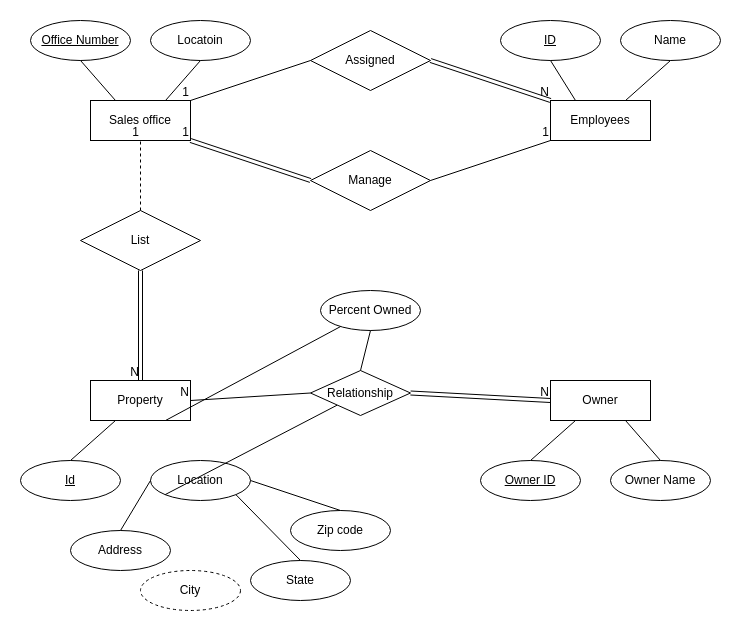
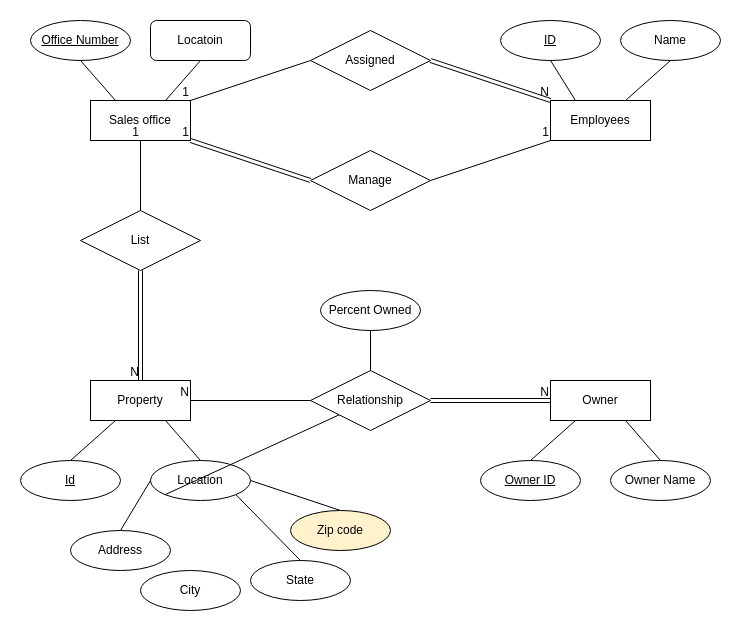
  <mxCell id="0" />
  <mxCell id="1" parent="0" />
  <mxCell id="2" value="Sales office" style="whiteSpace=wrap;html=1;align=center;" vertex="1" parent="1"><mxGeometry x="90" y="100" width="100" height="40" as="geometry" /></mxCell>
  <mxCell id="3" value="Office Number" style="ellipse;whiteSpace=wrap;html=1;align=center;fontStyle=4;" vertex="1" parent="1"><mxGeometry x="30" y="20" width="100" height="40" as="geometry" /></mxCell>
- <mxCell id="4" value="Locatoin" style="ellipse;whiteSpace=wrap;html=1;align=center;" vertex="1" parent="1"><mxGeometry x="150" y="20" width="100" height="40" as="geometry" /></mxCell>
+ <mxCell id="4" value="Locatoin" style="whiteSpace=wrap;html=1;align=center;rounded=1;" vertex="1" parent="1"><mxGeometry x="150" y="20" width="100" height="40" as="geometry" /></mxCell>
  <mxCell id="5" value="" style="endArrow=none;html=1;rounded=0;exitX=0.5;exitY=1;exitDx=0;exitDy=0;entryX=0.25;entryY=0;entryDx=0;entryDy=0;" edge="1" parent="1" source="3" target="2"><mxGeometry relative="1" as="geometry"><mxPoint x="270" y="130" as="sourcePoint" /><mxPoint x="430" y="130" as="targetPoint" /></mxGeometry></mxCell>
  <mxCell id="6" value="" style="endArrow=none;html=1;rounded=0;exitX=0.5;exitY=1;exitDx=0;exitDy=0;entryX=0.75;entryY=0;entryDx=0;entryDy=0;" edge="1" parent="1" source="4" target="2"><mxGeometry relative="1" as="geometry"><mxPoint x="270" y="130" as="sourcePoint" /><mxPoint x="430" y="130" as="targetPoint" /></mxGeometry></mxCell>
  <mxCell id="7" value="Employees" style="whiteSpace=wrap;html=1;align=center;" vertex="1" parent="1"><mxGeometry x="550" y="100" width="100" height="40" as="geometry" /></mxCell>
  <mxCell id="8" value="Assigned" style="shape=rhombus;perimeter=rhombusPerimeter;whiteSpace=wrap;html=1;align=center;" vertex="1" parent="1"><mxGeometry x="310" y="30" width="120" height="60" as="geometry" /></mxCell>
  <mxCell id="9" value="" style="endArrow=none;html=1;rounded=0;exitX=0;exitY=0.5;exitDx=0;exitDy=0;entryX=1;entryY=0;entryDx=0;entryDy=0;" edge="1" parent="1" source="8" target="2"><mxGeometry relative="1" as="geometry"><mxPoint x="270" y="130" as="sourcePoint" /><mxPoint x="430" y="130" as="targetPoint" /></mxGeometry></mxCell>
  <mxCell id="10" value="1" style="resizable=0;html=1;whiteSpace=wrap;align=right;verticalAlign=bottom;" connectable="0" vertex="1" parent="9"><mxGeometry x="1" relative="1" as="geometry" /></mxCell>
  <mxCell id="11" value="" style="shape=link;html=1;rounded=0;entryX=0;entryY=0;entryDx=0;entryDy=0;exitX=1;exitY=0.5;exitDx=0;exitDy=0;" edge="1" parent="1" source="8" target="7"><mxGeometry relative="1" as="geometry"><mxPoint x="470" y="190" as="sourcePoint" /><mxPoint x="430" y="130" as="targetPoint" /></mxGeometry></mxCell>
  <mxCell id="12" value="N" style="resizable=0;html=1;whiteSpace=wrap;align=right;verticalAlign=bottom;" connectable="0" vertex="1" parent="11"><mxGeometry x="1" relative="1" as="geometry" /></mxCell>
  <mxCell id="13" value="ID" style="ellipse;whiteSpace=wrap;html=1;align=center;fontStyle=4;" vertex="1" parent="1"><mxGeometry x="500" y="20" width="100" height="40" as="geometry" /></mxCell>
  <mxCell id="14" value="Name" style="ellipse;whiteSpace=wrap;html=1;align=center;" vertex="1" parent="1"><mxGeometry x="620" y="20" width="100" height="40" as="geometry" /></mxCell>
  <mxCell id="15" value="" style="endArrow=none;html=1;rounded=0;exitX=0.5;exitY=1;exitDx=0;exitDy=0;entryX=0.75;entryY=0;entryDx=0;entryDy=0;" edge="1" parent="1" source="14" target="7"><mxGeometry relative="1" as="geometry"><mxPoint x="270" y="130" as="sourcePoint" /><mxPoint x="430" y="130" as="targetPoint" /></mxGeometry></mxCell>
  <mxCell id="16" value="" style="endArrow=none;html=1;rounded=0;exitX=0.5;exitY=1;exitDx=0;exitDy=0;entryX=0.25;entryY=0;entryDx=0;entryDy=0;" edge="1" parent="1" source="13" target="7"><mxGeometry relative="1" as="geometry"><mxPoint x="270" y="130" as="sourcePoint" /><mxPoint x="430" y="130" as="targetPoint" /></mxGeometry></mxCell>
  <mxCell id="17" value="Manage" style="shape=rhombus;perimeter=rhombusPerimeter;whiteSpace=wrap;html=1;align=center;" vertex="1" parent="1"><mxGeometry x="310" y="150" width="120" height="60" as="geometry" /></mxCell>
  <mxCell id="18" value="" style="endArrow=none;html=1;rounded=0;entryX=0;entryY=1;entryDx=0;entryDy=0;exitX=1;exitY=0.5;exitDx=0;exitDy=0;" edge="1" parent="1" source="17" target="7"><mxGeometry relative="1" as="geometry"><mxPoint x="270" y="130" as="sourcePoint" /><mxPoint x="430" y="130" as="targetPoint" /></mxGeometry></mxCell>
  <mxCell id="19" value="1" style="resizable=0;html=1;whiteSpace=wrap;align=right;verticalAlign=bottom;" connectable="0" vertex="1" parent="18"><mxGeometry x="1" relative="1" as="geometry" /></mxCell>
  <mxCell id="20" value="" style="shape=link;html=1;rounded=0;exitX=0;exitY=0.5;exitDx=0;exitDy=0;entryX=1;entryY=1;entryDx=0;entryDy=0;" edge="1" parent="1" source="17" target="2"><mxGeometry relative="1" as="geometry"><mxPoint x="270" y="130" as="sourcePoint" /><mxPoint x="430" y="130" as="targetPoint" /></mxGeometry></mxCell>
  <mxCell id="21" value="1" style="resizable=0;html=1;whiteSpace=wrap;align=right;verticalAlign=bottom;" connectable="0" vertex="1" parent="20"><mxGeometry x="1" relative="1" as="geometry" /></mxCell>
  <mxCell id="22" value="Property" style="whiteSpace=wrap;html=1;align=center;" vertex="1" parent="1"><mxGeometry x="90" y="380" width="100" height="40" as="geometry" /></mxCell>
  <mxCell id="23" value="Id" style="ellipse;whiteSpace=wrap;html=1;align=center;fontStyle=4;" vertex="1" parent="1"><mxGeometry x="20" y="460" width="100" height="40" as="geometry" /></mxCell>
  <mxCell id="24" value="Address" style="ellipse;whiteSpace=wrap;html=1;align=center;" vertex="1" parent="1"><mxGeometry x="70" y="530" width="100" height="40" as="geometry" /></mxCell>
  <mxCell id="25" value="Location" style="ellipse;whiteSpace=wrap;html=1;align=center;" vertex="1" parent="1"><mxGeometry x="150" y="460" width="100" height="40" as="geometry" /></mxCell>
  <mxCell id="26" value="Owner Name" style="ellipse;whiteSpace=wrap;html=1;align=center;" vertex="1" parent="1"><mxGeometry x="610" y="460" width="100" height="40" as="geometry" /></mxCell>
  <mxCell id="27" value="Percent Owned" style="ellipse;whiteSpace=wrap;html=1;align=center;" vertex="1" parent="1"><mxGeometry x="320" y="290" width="100" height="40" as="geometry" /></mxCell>
- <mxCell id="28" value="Zip code" style="ellipse;whiteSpace=wrap;html=1;align=center;" vertex="1" parent="1"><mxGeometry x="290" y="510" width="100" height="40" as="geometry" /></mxCell>
+ <mxCell id="28" value="Zip code" style="ellipse;whiteSpace=wrap;html=1;align=center;fillColor=#fff2cc;" vertex="1" parent="1"><mxGeometry x="290" y="510" width="100" height="40" as="geometry" /></mxCell>
  <mxCell id="29" value="State" style="ellipse;whiteSpace=wrap;html=1;align=center;" vertex="1" parent="1"><mxGeometry x="250" y="560" width="100" height="40" as="geometry" /></mxCell>
- <mxCell id="30" value="City" style="ellipse;whiteSpace=wrap;html=1;align=center;dashed=1;" vertex="1" parent="1"><mxGeometry x="140" y="570" width="100" height="40" as="geometry" /></mxCell>
+ <mxCell id="30" value="City" style="ellipse;whiteSpace=wrap;html=1;align=center;" vertex="1" parent="1"><mxGeometry x="140" y="570" width="100" height="40" as="geometry" /></mxCell>
  <mxCell id="31" value="" style="endArrow=none;html=1;rounded=0;exitX=1;exitY=1;exitDx=0;exitDy=0;entryX=0.5;entryY=0;entryDx=0;entryDy=0;" edge="1" parent="1" source="25" target="29"><mxGeometry relative="1" as="geometry"><mxPoint x="280" y="420" as="sourcePoint" /><mxPoint x="440" y="420" as="targetPoint" /></mxGeometry></mxCell>
  <mxCell id="32" value="" style="endArrow=none;html=1;rounded=0;exitX=0;exitY=1;exitDx=0;exitDy=0;" edge="1" parent="1" source="25" target="46"><mxGeometry relative="1" as="geometry"><mxPoint x="290" y="430" as="sourcePoint" /><mxPoint x="450" y="430" as="targetPoint" /></mxGeometry></mxCell>
  <mxCell id="33" value="" style="endArrow=none;html=1;rounded=0;exitX=1;exitY=0.5;exitDx=0;exitDy=0;entryX=0.5;entryY=0;entryDx=0;entryDy=0;" edge="1" parent="1" source="25" target="28"><mxGeometry relative="1" as="geometry"><mxPoint x="300" y="440" as="sourcePoint" /><mxPoint x="460" y="440" as="targetPoint" /></mxGeometry></mxCell>
  <mxCell id="34" value="" style="endArrow=none;html=1;rounded=0;exitX=0;exitY=0.5;exitDx=0;exitDy=0;entryX=0.5;entryY=0;entryDx=0;entryDy=0;" edge="1" parent="1" source="25" target="24"><mxGeometry relative="1" as="geometry"><mxPoint x="310" y="450" as="sourcePoint" /><mxPoint x="470" y="450" as="targetPoint" /></mxGeometry></mxCell>
- <mxCell id="35" value="" style="endArrow=none;html=1;rounded=0;exitX=0.75;exitY=1;exitDx=0;exitDy=0;" edge="1" parent="1" source="22" target="27"><mxGeometry relative="1" as="geometry"><mxPoint x="320" y="460" as="sourcePoint" /><mxPoint x="480" y="460" as="targetPoint" /></mxGeometry></mxCell>
+ <mxCell id="35" value="" style="endArrow=none;html=1;rounded=0;exitX=0.75;exitY=1;exitDx=0;exitDy=0;entryX=0.5;entryY=0;entryDx=0;entryDy=0;" edge="1" parent="1" source="22" target="25"><mxGeometry relative="1" as="geometry"><mxPoint x="320" y="460" as="sourcePoint" /><mxPoint x="480" y="460" as="targetPoint" /></mxGeometry></mxCell>
  <mxCell id="36" value="" style="endArrow=none;html=1;rounded=0;exitX=0.5;exitY=0;exitDx=0;exitDy=0;entryX=0.25;entryY=1;entryDx=0;entryDy=0;" edge="1" parent="1" source="23" target="22"><mxGeometry relative="1" as="geometry"><mxPoint x="330" y="470" as="sourcePoint" /><mxPoint x="490" y="470" as="targetPoint" /></mxGeometry></mxCell>
  <mxCell id="37" value="List" style="shape=rhombus;perimeter=rhombusPerimeter;whiteSpace=wrap;html=1;align=center;" vertex="1" parent="1"><mxGeometry x="80" y="210" width="120" height="60" as="geometry" /></mxCell>
- <mxCell id="38" value="" style="endArrow=none;html=1;rounded=0;exitX=0.5;exitY=0;exitDx=0;exitDy=0;entryX=0.5;entryY=1;entryDx=0;entryDy=0;dashed=1;" edge="1" parent="1" source="37" target="2"><mxGeometry relative="1" as="geometry"><mxPoint x="270" y="270" as="sourcePoint" /><mxPoint x="430" y="270" as="targetPoint" /></mxGeometry></mxCell>
+ <mxCell id="38" value="" style="endArrow=none;html=1;rounded=0;exitX=0.5;exitY=0;exitDx=0;exitDy=0;entryX=0.5;entryY=1;entryDx=0;entryDy=0;" edge="1" parent="1" source="37" target="2"><mxGeometry relative="1" as="geometry"><mxPoint x="270" y="270" as="sourcePoint" /><mxPoint x="430" y="270" as="targetPoint" /></mxGeometry></mxCell>
  <mxCell id="39" value="1" style="resizable=0;html=1;whiteSpace=wrap;align=right;verticalAlign=bottom;" connectable="0" vertex="1" parent="38"><mxGeometry x="1" relative="1" as="geometry" /></mxCell>
  <mxCell id="40" value="" style="shape=link;html=1;rounded=0;exitX=0.5;exitY=1;exitDx=0;exitDy=0;entryX=0.5;entryY=0;entryDx=0;entryDy=0;" edge="1" parent="1" source="37" target="22"><mxGeometry relative="1" as="geometry"><mxPoint x="270" y="270" as="sourcePoint" /><mxPoint x="430" y="270" as="targetPoint" /></mxGeometry></mxCell>
  <mxCell id="41" value="N" style="resizable=0;html=1;whiteSpace=wrap;align=right;verticalAlign=bottom;" connectable="0" vertex="1" parent="40"><mxGeometry x="1" relative="1" as="geometry" /></mxCell>
  <mxCell id="42" value="Owner" style="whiteSpace=wrap;html=1;align=center;" vertex="1" parent="1"><mxGeometry x="550" y="380" width="100" height="40" as="geometry" /></mxCell>
  <mxCell id="43" value="Owner ID" style="ellipse;whiteSpace=wrap;html=1;align=center;fontStyle=4;" vertex="1" parent="1"><mxGeometry x="480" y="460" width="100" height="40" as="geometry" /></mxCell>
  <mxCell id="44" value="" style="endArrow=none;html=1;rounded=0;entryX=0.75;entryY=1;entryDx=0;entryDy=0;exitX=0.5;exitY=0;exitDx=0;exitDy=0;" edge="1" parent="1" source="26" target="42"><mxGeometry relative="1" as="geometry"><mxPoint x="270" y="570" as="sourcePoint" /><mxPoint x="430" y="570" as="targetPoint" /></mxGeometry></mxCell>
  <mxCell id="45" value="" style="endArrow=none;html=1;rounded=0;entryX=0.5;entryY=0;entryDx=0;entryDy=0;exitX=0.25;exitY=1;exitDx=0;exitDy=0;" edge="1" parent="1" source="42" target="43"><mxGeometry relative="1" as="geometry"><mxPoint x="270" y="570" as="sourcePoint" /><mxPoint x="430" y="570" as="targetPoint" /></mxGeometry></mxCell>
- <mxCell id="46" value="Relationship" style="shape=rhombus;perimeter=rhombusPerimeter;whiteSpace=wrap;html=1;align=center;" vertex="1" parent="1"><mxGeometry x="310" y="370" width="100" height="45" as="geometry" /></mxCell>
+ <mxCell id="46" value="Relationship" style="shape=rhombus;perimeter=rhombusPerimeter;whiteSpace=wrap;html=1;align=center;" vertex="1" parent="1"><mxGeometry x="310" y="370" width="120" height="60" as="geometry" /></mxCell>
  <mxCell id="47" value="" style="endArrow=none;html=1;rounded=0;entryX=1;entryY=0.5;entryDx=0;entryDy=0;exitX=0;exitY=0.5;exitDx=0;exitDy=0;" edge="1" parent="1" source="46" target="22"><mxGeometry relative="1" as="geometry"><mxPoint x="270" y="470" as="sourcePoint" /><mxPoint x="430" y="470" as="targetPoint" /></mxGeometry></mxCell>
  <mxCell id="48" value="N" style="resizable=0;html=1;whiteSpace=wrap;align=right;verticalAlign=bottom;" connectable="0" vertex="1" parent="47"><mxGeometry x="1" relative="1" as="geometry" /></mxCell>
  <mxCell id="49" value="" style="endArrow=none;html=1;rounded=0;exitX=0.5;exitY=1;exitDx=0;exitDy=0;entryX=0.5;entryY=0;entryDx=0;entryDy=0;" edge="1" parent="1" source="27" target="46"><mxGeometry relative="1" as="geometry"><mxPoint x="270" y="470" as="sourcePoint" /><mxPoint x="430" y="470" as="targetPoint" /></mxGeometry></mxCell>
  <mxCell id="50" value="" style="shape=link;html=1;rounded=0;entryX=0;entryY=0.5;entryDx=0;entryDy=0;exitX=1;exitY=0.5;exitDx=0;exitDy=0;" edge="1" parent="1" source="46" target="42"><mxGeometry relative="1" as="geometry"><mxPoint x="270" y="270" as="sourcePoint" /><mxPoint x="430" y="270" as="targetPoint" /></mxGeometry></mxCell>
  <mxCell id="51" value="N" style="resizable=0;html=1;whiteSpace=wrap;align=right;verticalAlign=bottom;" connectable="0" vertex="1" parent="50"><mxGeometry x="1" relative="1" as="geometry" /></mxCell>
